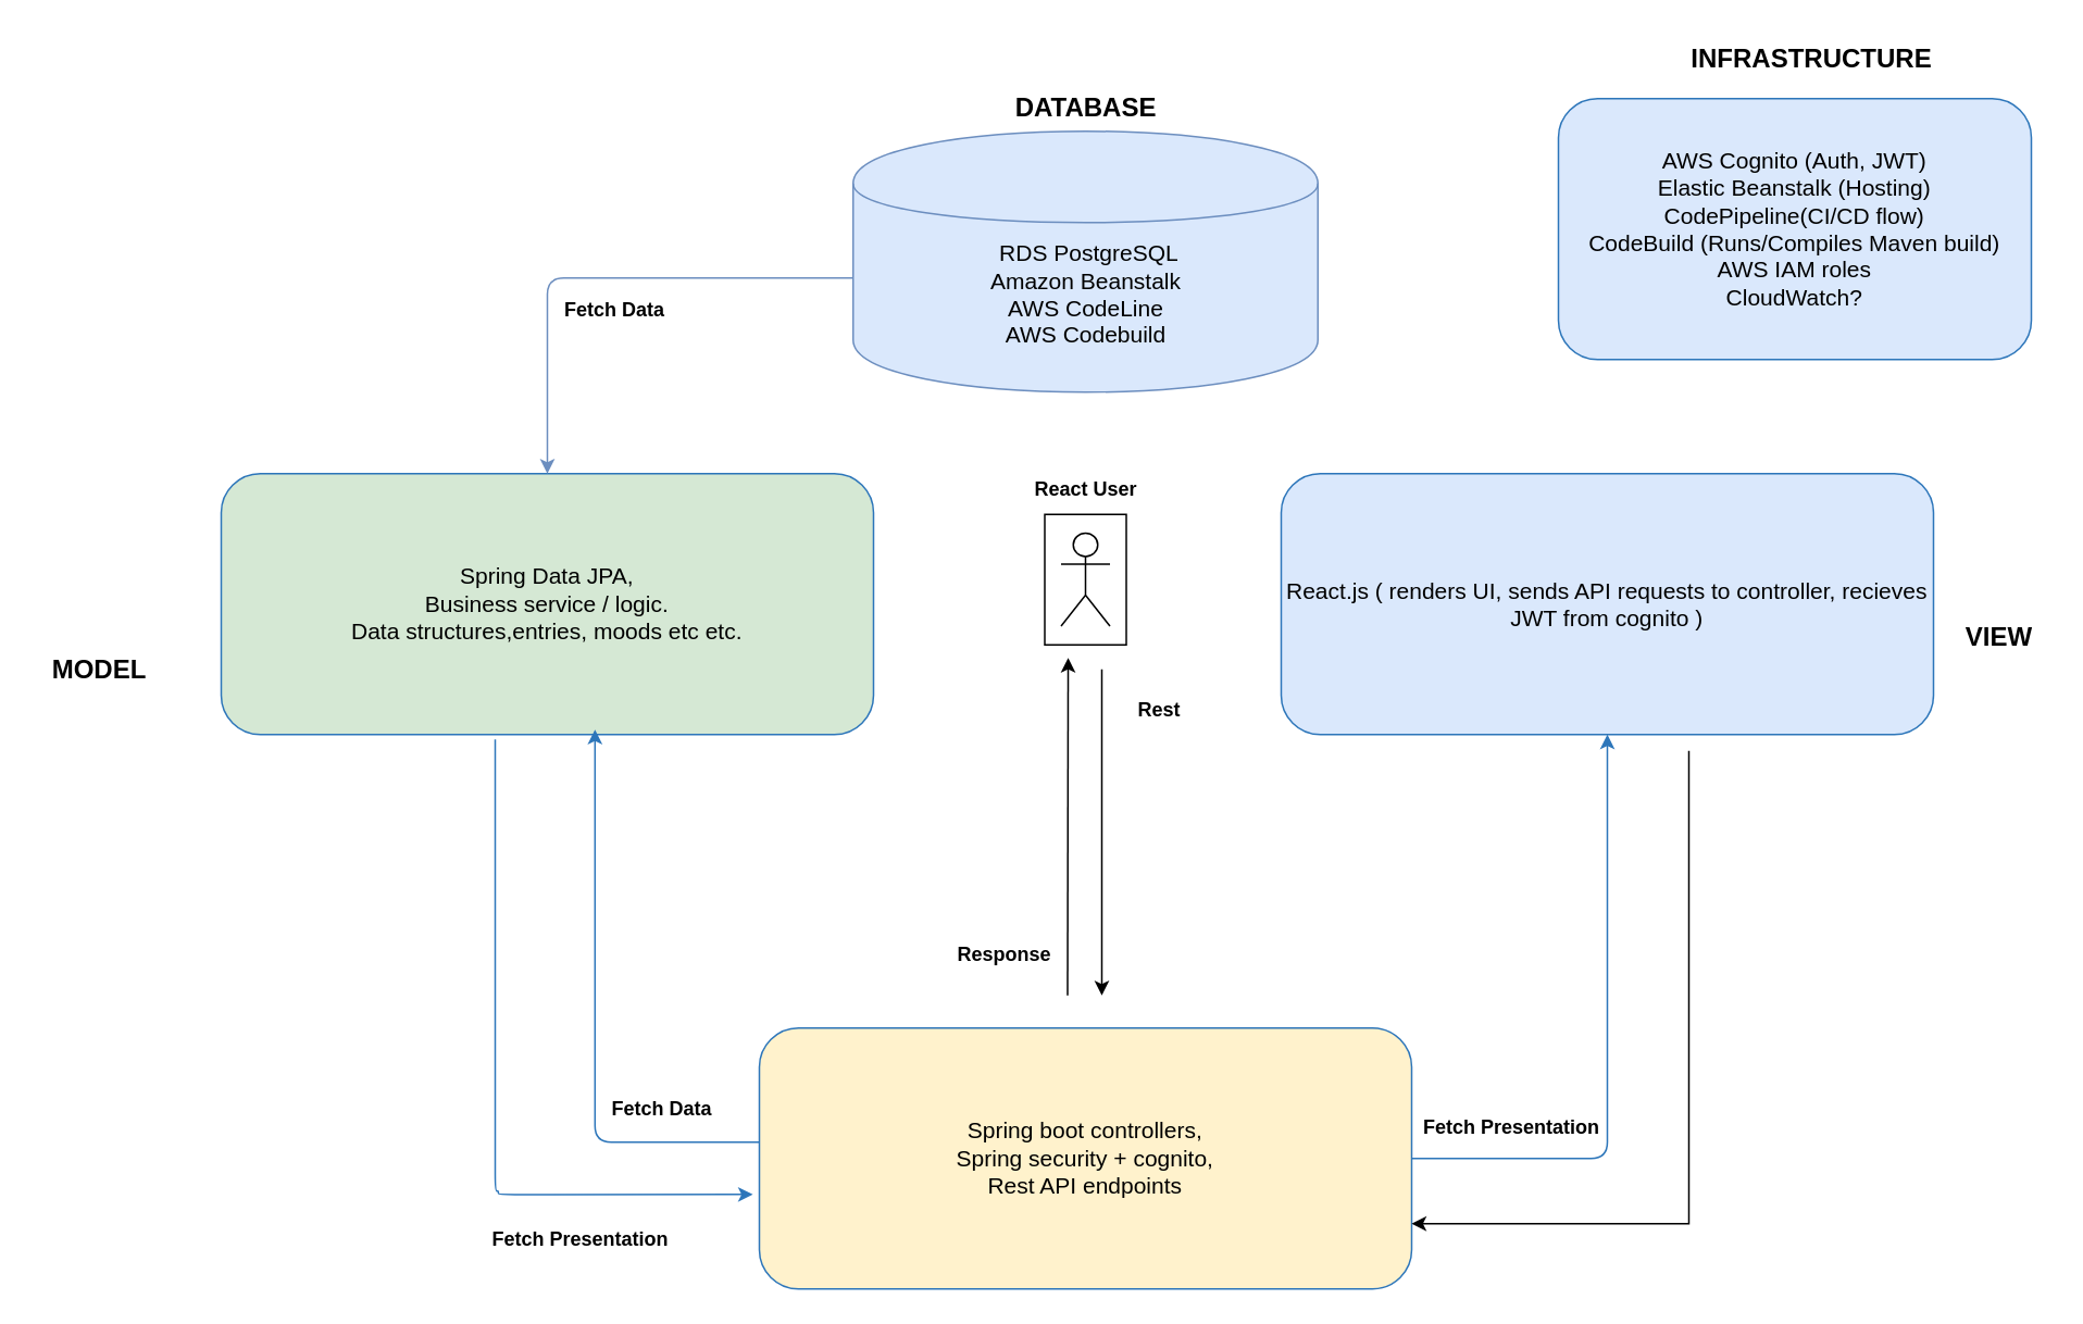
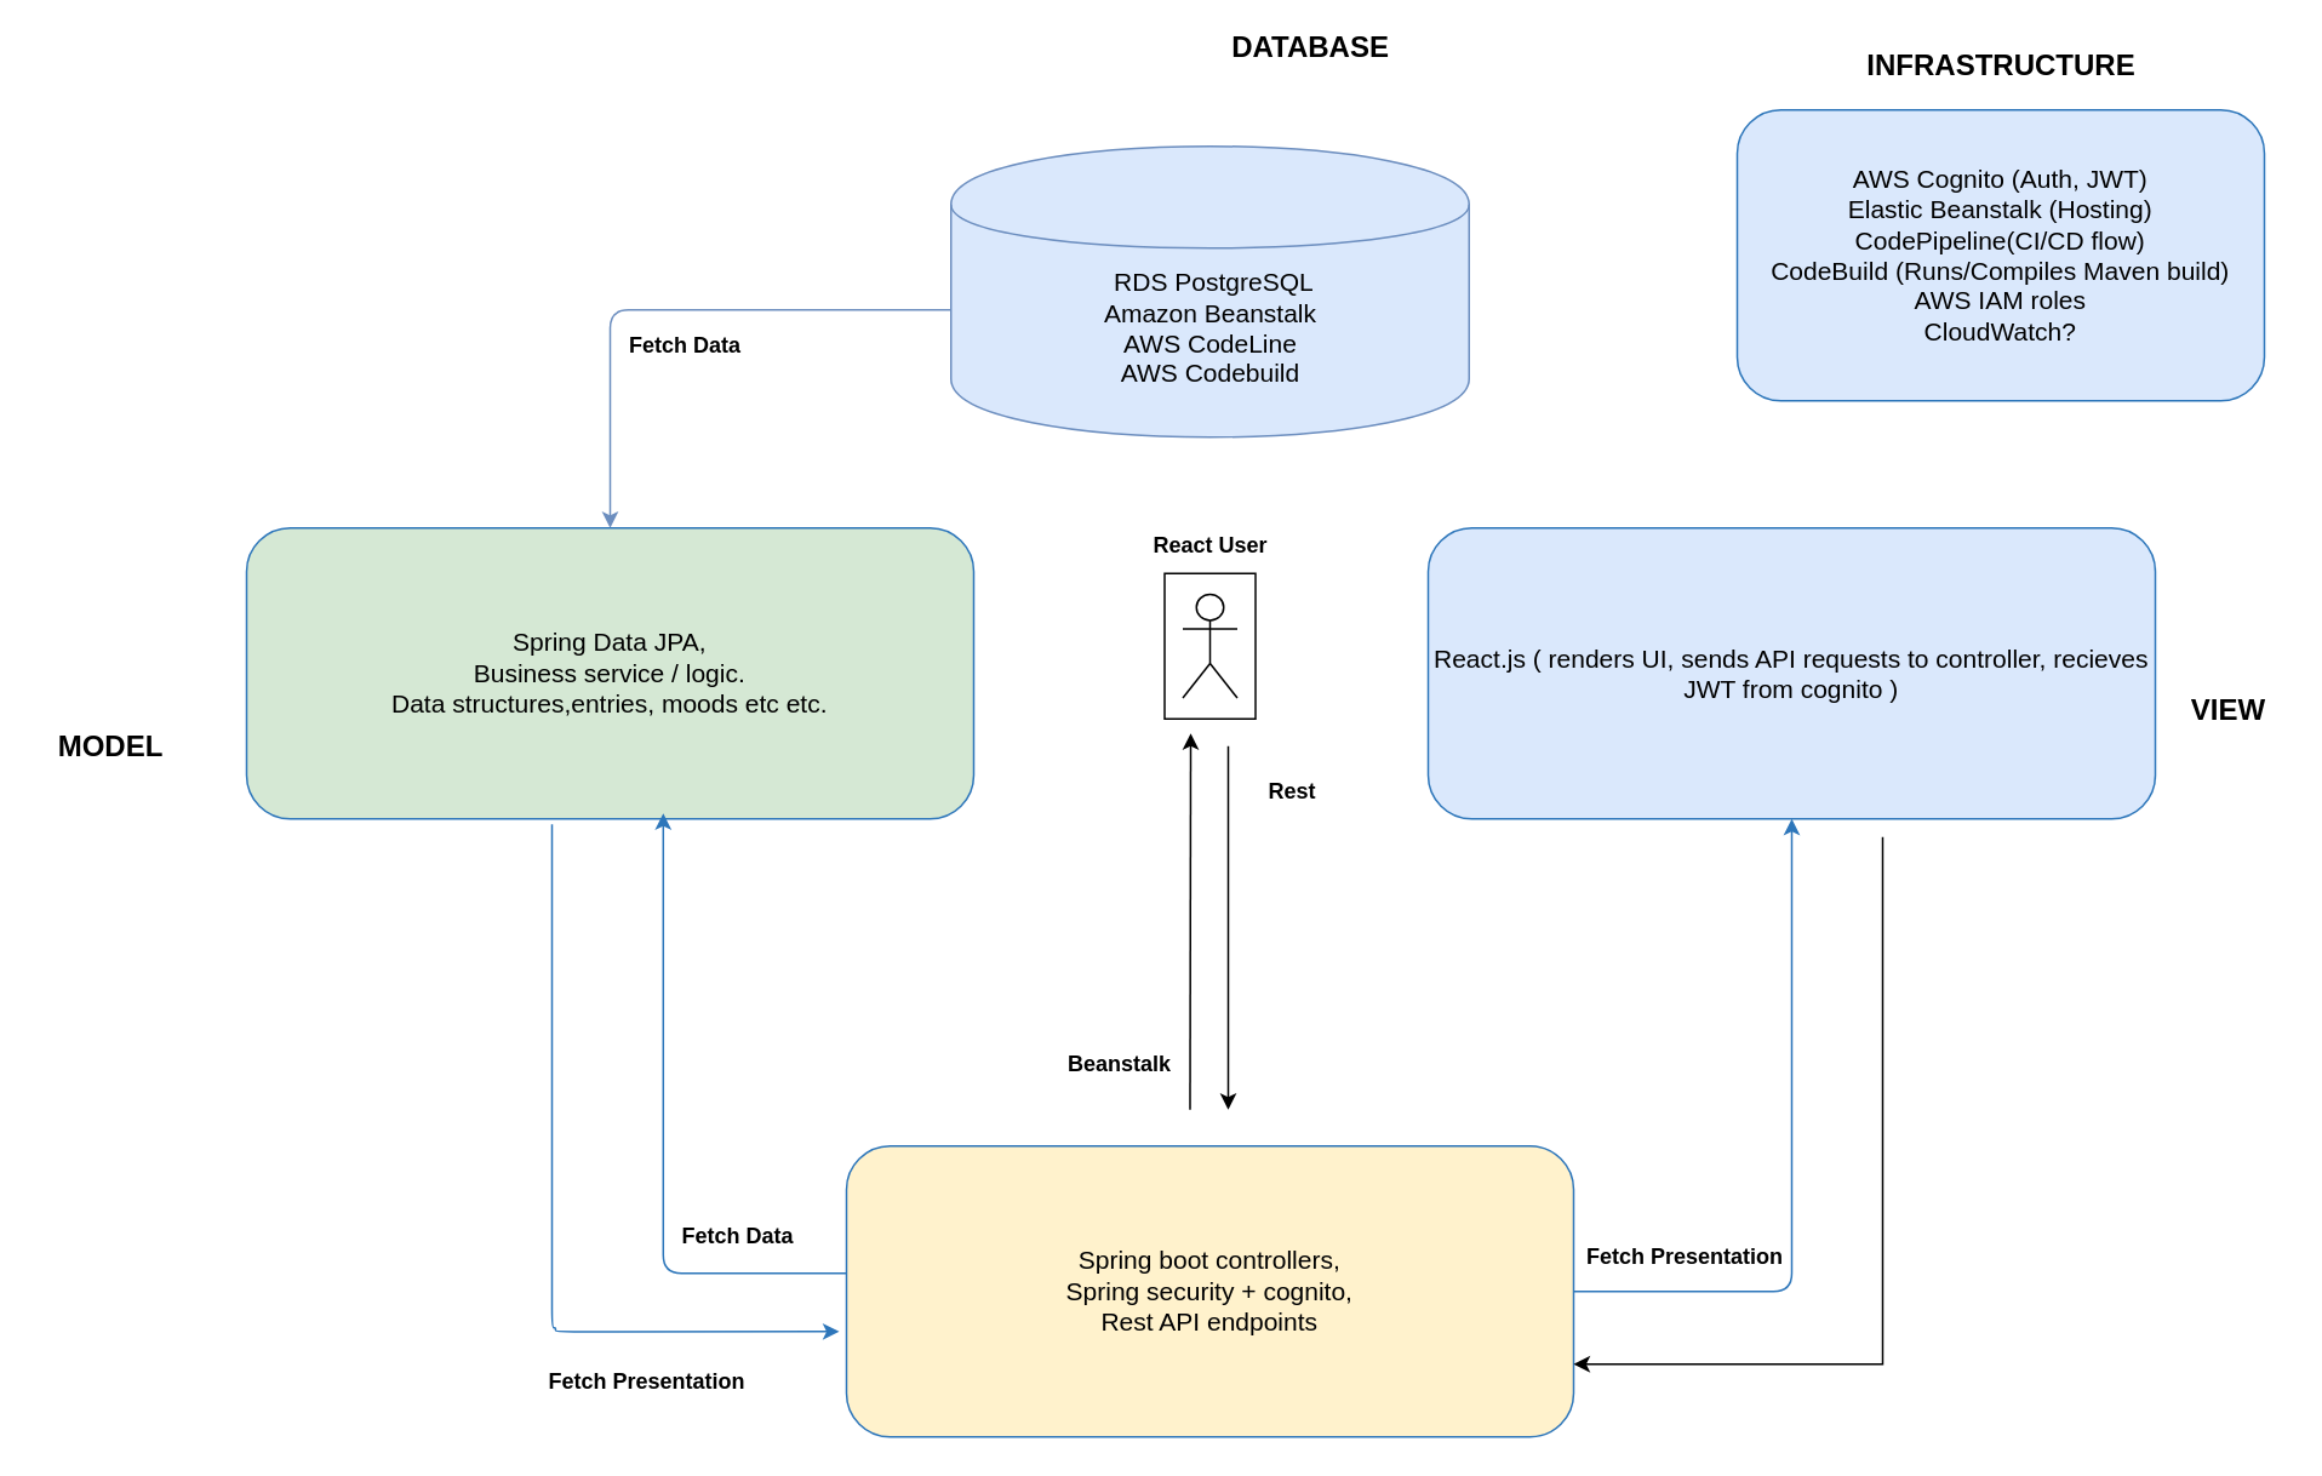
  <mxCell id="0" />
  <mxCell id="1" parent="0" />
  <mxCell id="2" value="&lt;font style=&quot;font-size: 14px;&quot;&gt;&amp;nbsp;RDS PostgreSQL&lt;/font&gt;&lt;div&gt;&lt;font style=&quot;font-size: 14px;&quot;&gt;Amazon Beanstalk&lt;/font&gt;&lt;/div&gt;&lt;div&gt;&lt;font style=&quot;font-size: 14px;&quot;&gt;AWS CodeLine&lt;/font&gt;&lt;/div&gt;&lt;div&gt;&lt;font style=&quot;font-size: 14px;&quot;&gt;AWS Codebuild&lt;/font&gt;&lt;/div&gt;" style="shape=cylinder;whiteSpace=wrap;html=1;boundedLbl=1;gradientColor=none;gradientDirection=north;fontSize=12;fontFamily=Helvetica;verticalAlign=middle;fillColor=#dae8fc;strokeColor=#6c8ebf;" parent="1" vertex="1"><mxGeometry x="522.5" y="80" width="285" height="160" as="geometry" /></mxCell>
  <mxCell id="3" value="" style="shape=mxgraph.people.person;whiteSpace=wrap;html=1;verticalLabelPosition=bottom;verticalAlign=top;fontSize=12;fontFamily=Helvetica;" parent="1" vertex="1"><mxGeometry x="640" y="315" width="50" height="80" as="geometry" /></mxCell>
  <mxCell id="4" value="&lt;font style=&quot;font-size: 14px;&quot;&gt;Spring Data JPA,&lt;/font&gt;&lt;div&gt;&lt;font style=&quot;font-size: 14px;&quot;&gt;Business service / logic.&lt;/font&gt;&lt;/div&gt;&lt;div&gt;&lt;font style=&quot;font-size: 14px;&quot;&gt;Data structures,entries, moods etc etc.&lt;/font&gt;&lt;/div&gt;" style="rounded=1;whiteSpace=wrap;html=1;strokeColor=#2d76ba;fillColor=#d5e8d4;fontSize=12;fontFamily=Helvetica;" parent="1" vertex="1"><mxGeometry x="135" y="290" width="400" height="160" as="geometry" /></mxCell>
  <mxCell id="5" value="&lt;font style=&quot;font-size: 14px;&quot;&gt;React.js ( renders UI, sends API requests to controller, recieves JWT from cognito )&lt;/font&gt;" style="rounded=1;whiteSpace=wrap;html=1;strokeColor=#2d76ba;fillColor=#dae8fc;fontSize=12;fontFamily=Helvetica;" parent="1" vertex="1"><mxGeometry x="785" y="290" width="400" height="160" as="geometry" /></mxCell>
  <mxCell id="6" value="&lt;font style=&quot;font-size: 14px;&quot;&gt;Spring boot controllers,&lt;/font&gt;&lt;div&gt;&lt;font style=&quot;font-size: 14px;&quot;&gt;Spring security + cognito,&lt;/font&gt;&lt;/div&gt;&lt;div&gt;&lt;font style=&quot;font-size: 14px;&quot;&gt;Rest API endpoints&lt;/font&gt;&lt;/div&gt;" style="rounded=1;whiteSpace=wrap;html=1;strokeColor=#2d76ba;fillColor=#fff2cc;fontSize=12;fontFamily=Helvetica;movable=1;resizable=1;rotatable=1;deletable=1;editable=1;locked=0;connectable=1;" parent="1" vertex="1"><mxGeometry x="465" y="630" width="400" height="160" as="geometry" /></mxCell>
  <mxCell id="7" style="edgeStyle=orthogonalEdgeStyle;rounded=1;html=1;strokeColor=#6c8ebf;fontSize=12;entryX=0.5;entryY=0;entryDx=0;entryDy=0;" parent="1" source="2" edge="1" target="4"><mxGeometry relative="1" as="geometry"><mxPoint as="targetPoint" x="305" y="170" /><Array as="points"><mxPoint x="335" y="170" /></Array></mxGeometry></mxCell>
  <mxCell id="8" value="&lt;b&gt;Fetch Data&lt;/b&gt;" style="edgeStyle=elbowEdgeStyle;html=1;strokeColor=none;fillColor=none;fontSize=12;align=center;verticalAlign=middle;" parent="7" vertex="1"><mxGeometry x="0.5" y="0.5" relative="1" as="geometry"><mxPoint x="40" y="-24" as="offset" /></mxGeometry></mxCell>
  <mxCell id="9" style="edgeStyle=orthogonalEdgeStyle;rounded=1;html=1;strokeColor=#2d76ba;fontSize=12;entryX=0.573;entryY=0.981;entryDx=0;entryDy=0;entryPerimeter=0;" parent="1" source="6" target="4" edge="1"><mxGeometry relative="1" as="geometry"><Array as="points"><mxPoint x="364" y="700" /></Array></mxGeometry></mxCell>
  <mxCell id="10" value="&lt;b&gt;Fetch Data&lt;/b&gt;" style="edgeStyle=elbowEdgeStyle;html=1;strokeColor=none;fillColor=none;fontSize=12;align=center;verticalAlign=middle;" parent="9" vertex="1"><mxGeometry x="0.5" y="0.5" relative="1" as="geometry"><mxPoint x="41" y="144" as="offset" /></mxGeometry></mxCell>
  <mxCell id="11" style="edgeStyle=orthogonalEdgeStyle;rounded=1;html=1;strokeColor=#2d76ba;fontSize=12;exitX=1;exitY=0.5;exitDx=0;exitDy=0;" parent="1" source="6" target="5" edge="1"><mxGeometry relative="1" as="geometry" /></mxCell>
  <mxCell id="12" value="&lt;b&gt;Fetch Presentation&lt;/b&gt;" style="edgeStyle=elbowEdgeStyle;html=1;strokeColor=none;fillColor=none;fontSize=12;align=center;verticalAlign=middle;" parent="11" vertex="1"><mxGeometry x="0.5" y="0.5" relative="1" as="geometry"><mxPoint x="-59" y="145" as="offset" /></mxGeometry></mxCell>
  <mxCell id="13" value="&lt;b&gt;&lt;font style=&quot;font-size: 16px;&quot;&gt;VIEW&lt;/font&gt;&lt;/b&gt;" style="text;html=1;align=center;verticalAlign=middle;resizable=0;points=[];autosize=1;strokeColor=none;fillColor=none;" parent="1" vertex="1"><mxGeometry x="1195" y="375" width="60" height="30" as="geometry" /></mxCell>
  <mxCell id="14" value="&lt;b&gt;&lt;font style=&quot;font-size: 16px;&quot;&gt;MODEL&lt;/font&gt;&lt;/b&gt;" style="text;html=1;align=center;verticalAlign=middle;resizable=0;points=[];autosize=1;strokeColor=none;fillColor=none;" parent="1" vertex="1"><mxGeometry x="20" y="395" width="80" height="30" as="geometry" /></mxCell>
  <mxCell id="15" value="&lt;b&gt;React User&lt;/b&gt;" style="text;html=1;align=center;verticalAlign=middle;resizable=0;points=[];autosize=1;strokeColor=none;fillColor=none;" parent="1" vertex="1"><mxGeometry x="625" y="285" width="80" height="30" as="geometry" /></mxCell>
- <mxCell id="16" value="&lt;b&gt;Response&lt;/b&gt;" style="text;html=1;align=center;verticalAlign=middle;resizable=0;points=[];autosize=1;strokeColor=none;fillColor=none;" parent="1" vertex="1"><mxGeometry x="575" y="570" width="80" height="30" as="geometry" /></mxCell>
+ <mxCell id="16" value="&lt;b&gt;Beanstalk&lt;/b&gt;" style="text;html=1;align=center;verticalAlign=middle;resizable=0;points=[];autosize=1;strokeColor=none;fillColor=none;" parent="1" vertex="1"><mxGeometry x="575" y="570" width="80" height="30" as="geometry" /></mxCell>
  <mxCell id="17" value="&lt;b&gt;Rest&lt;/b&gt;" style="text;html=1;align=center;verticalAlign=middle;resizable=0;points=[];autosize=1;strokeColor=none;fillColor=none;" parent="1" vertex="1"><mxGeometry x="675" y="420" width="70" height="30" as="geometry" /></mxCell>
  <mxCell id="18" value="" style="endArrow=classic;html=1;rounded=0;entryX=0.287;entryY=1.1;entryDx=0;entryDy=0;entryPerimeter=0;" parent="1" target="3" edge="1"><mxGeometry width="50" height="50" relative="1" as="geometry"><mxPoint x="654" y="610" as="sourcePoint" /><mxPoint x="755" y="630" as="targetPoint" /><Array as="points" /></mxGeometry></mxCell>
  <mxCell id="19" value="" style="endArrow=classic;html=1;rounded=0;" parent="1" edge="1"><mxGeometry width="50" height="50" relative="1" as="geometry"><mxPoint x="675" y="410" as="sourcePoint" /><mxPoint x="675" y="610" as="targetPoint" /></mxGeometry></mxCell>
  <mxCell id="20" value="" style="endArrow=classic;html=1;rounded=0;entryX=1;entryY=0.75;entryDx=0;entryDy=0;" parent="1" target="6" edge="1"><mxGeometry width="50" height="50" relative="1" as="geometry"><mxPoint x="1035" y="460" as="sourcePoint" /><mxPoint x="905" y="680" as="targetPoint" /><Array as="points"><mxPoint x="1035" y="750" /></Array></mxGeometry></mxCell>
  <mxCell id="21" value="" style="shape=umlActor;verticalLabelPosition=bottom;verticalAlign=top;html=1;outlineConnect=0;" parent="1" vertex="1"><mxGeometry x="650" y="326.5" width="30" height="57" as="geometry" /></mxCell>
- <mxCell id="22" value="&lt;font style=&quot;font-size: 16px;&quot;&gt;&lt;b&gt;DATABASE&lt;/b&gt;&lt;/font&gt;" style="text;html=1;align=center;verticalAlign=middle;resizable=0;points=[];autosize=1;strokeColor=none;fillColor=none;" parent="1" vertex="1"><mxGeometry x="610" y="50" width="110" height="30" as="geometry" /></mxCell>
+ <mxCell id="22" value="&lt;font style=&quot;font-size: 16px;&quot;&gt;&lt;b&gt;DATABASE&lt;/b&gt;&lt;/font&gt;" style="text;html=1;align=center;verticalAlign=middle;resizable=0;points=[];autosize=1;strokeColor=none;fillColor=none;" parent="1" vertex="1"><mxGeometry x="665" y="10" width="110" height="30" as="geometry" /></mxCell>
  <mxCell id="23" value="&lt;font style=&quot;font-size: 14px;&quot;&gt;AWS Cognito (Auth, JWT)&lt;/font&gt;&lt;div&gt;&lt;font style=&quot;font-size: 14px;&quot;&gt;Elastic Beanstalk (Hosting)&lt;/font&gt;&lt;/div&gt;&lt;div&gt;&lt;font style=&quot;font-size: 14px;&quot;&gt;CodePipeline(CI/CD flow)&lt;/font&gt;&lt;/div&gt;&lt;div&gt;&lt;font style=&quot;font-size: 14px;&quot;&gt;CodeBuild (Runs/Compiles Maven build)&lt;/font&gt;&lt;/div&gt;&lt;div&gt;&lt;font style=&quot;font-size: 14px;&quot;&gt;AWS IAM roles&lt;/font&gt;&lt;/div&gt;&lt;div&gt;&lt;font style=&quot;font-size: 14px;&quot;&gt;CloudWatch?&lt;/font&gt;&lt;/div&gt;" style="rounded=1;whiteSpace=wrap;html=1;strokeColor=#2d76ba;fillColor=#dae8fc;fontSize=12;fontFamily=Helvetica;" parent="1" vertex="1"><mxGeometry x="955" y="60" width="290" height="160" as="geometry" /></mxCell>
- <mxCell id="24" value="&lt;b&gt;&lt;font style=&quot;font-size: 16px;&quot;&gt;INFRASTRUCTURE&lt;/font&gt;&lt;/b&gt;" style="text;html=1;align=center;verticalAlign=middle;resizable=0;points=[];autosize=1;strokeColor=none;fillColor=none;" parent="1" vertex="1"><mxGeometry x="1025" y="20" width="170" height="30" as="geometry" /></mxCell>
+ <mxCell id="24" value="&lt;b&gt;&lt;font style=&quot;font-size: 16px;&quot;&gt;INFRASTRUCTURE&lt;/font&gt;&lt;/b&gt;" style="text;html=1;align=center;verticalAlign=middle;resizable=0;points=[];autosize=1;strokeColor=none;fillColor=none;" parent="1" vertex="1"><mxGeometry x="1015" y="20" width="170" height="30" as="geometry" /></mxCell>
  <mxCell id="25" style="edgeStyle=orthogonalEdgeStyle;rounded=1;html=1;strokeColor=#2d76ba;fontSize=12;exitX=0.42;exitY=1.019;exitDx=0;exitDy=0;exitPerimeter=0;entryX=-0.01;entryY=0.638;entryDx=0;entryDy=0;entryPerimeter=0;" edge="1" parent="1" source="4" target="6"><mxGeometry relative="1" as="geometry"><mxPoint x="765" y="710" as="sourcePoint" /><mxPoint x="365" y="760" as="targetPoint" /><Array as="points"><mxPoint x="303" y="730" /><mxPoint y="730" x="305" /><mxPoint y="732" x="305" /></Array></mxGeometry></mxCell>
  <mxCell id="26" value="&lt;b&gt;Fetch Presentation&lt;/b&gt;" style="edgeStyle=elbowEdgeStyle;html=1;strokeColor=none;fillColor=none;fontSize=12;align=center;verticalAlign=middle;" vertex="1" parent="25"><mxGeometry x="0.5" y="0.5" relative="1" as="geometry"><mxPoint x="3" y="28" as="offset" /></mxGeometry></mxCell>
